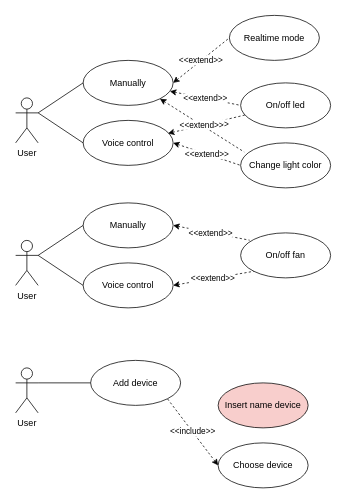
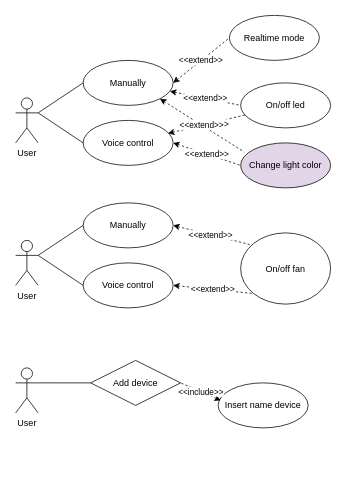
  <mxCell id="0" />
  <mxCell id="1" parent="0" />
  <mxCell id="2" value="User" style="shape=umlActor;verticalLabelPosition=bottom;verticalAlign=top;html=1;outlineConnect=0;" vertex="1" parent="1"><mxGeometry x="20" y="130" width="30" height="60" as="geometry" /></mxCell>
  <mxCell id="3" value="Manually" style="ellipse;whiteSpace=wrap;html=1;" vertex="1" parent="1"><mxGeometry x="110" y="80" width="120" height="60" as="geometry" /></mxCell>
  <mxCell id="4" value="Voice control" style="ellipse;whiteSpace=wrap;html=1;" vertex="1" parent="1"><mxGeometry x="110" y="160" width="120" height="60" as="geometry" /></mxCell>
  <mxCell id="5" value="" style="endArrow=none;html=1;rounded=0;exitX=1;exitY=0.333;exitDx=0;exitDy=0;exitPerimeter=0;entryX=0;entryY=0.5;entryDx=0;entryDy=0;" edge="1" parent="1" source="2" target="3"><mxGeometry width="50" height="50" relative="1" as="geometry"><mxPoint x="180" y="220" as="sourcePoint" /><mxPoint x="230" y="170" as="targetPoint" /></mxGeometry></mxCell>
  <mxCell id="6" value="" style="endArrow=none;html=1;rounded=0;exitX=1;exitY=0.333;exitDx=0;exitDy=0;exitPerimeter=0;entryX=0;entryY=0.5;entryDx=0;entryDy=0;" edge="1" parent="1" source="2" target="4"><mxGeometry width="50" height="50" relative="1" as="geometry"><mxPoint x="60" y="160" as="sourcePoint" /><mxPoint x="120" y="120" as="targetPoint" /></mxGeometry></mxCell>
  <mxCell id="7" value="Realtime mode" style="ellipse;whiteSpace=wrap;html=1;" vertex="1" parent="1"><mxGeometry x="305" y="20" width="120" height="60" as="geometry" /></mxCell>
  <mxCell id="8" value="&amp;lt;&amp;lt;extend&amp;gt;&amp;gt;" style="edgeStyle=none;rounded=0;orthogonalLoop=1;jettySize=auto;html=1;entryX=0;entryY=0.5;entryDx=0;entryDy=0;endArrow=none;endFill=0;dashed=1;startArrow=classic;startFill=1;exitX=1;exitY=0.5;exitDx=0;exitDy=0;" edge="1" parent="1" source="3" target="7"><mxGeometry x="-0.002" relative="1" as="geometry"><mxPoint x="240" y="200" as="sourcePoint" /><mxPoint x="160" y="160" as="targetPoint" /><mxPoint as="offset" /></mxGeometry></mxCell>
  <mxCell id="9" value="User" style="shape=umlActor;verticalLabelPosition=bottom;verticalAlign=top;html=1;outlineConnect=0;" vertex="1" parent="1"><mxGeometry x="20" y="320" width="30" height="60" as="geometry" /></mxCell>
  <mxCell id="10" value="Manually" style="ellipse;whiteSpace=wrap;html=1;" vertex="1" parent="1"><mxGeometry x="110" y="270" width="120" height="60" as="geometry" /></mxCell>
  <mxCell id="11" value="Voice control" style="ellipse;whiteSpace=wrap;html=1;" vertex="1" parent="1"><mxGeometry x="110" y="350" width="120" height="60" as="geometry" /></mxCell>
  <mxCell id="12" value="" style="endArrow=none;html=1;rounded=0;exitX=1;exitY=0.333;exitDx=0;exitDy=0;exitPerimeter=0;entryX=0;entryY=0.5;entryDx=0;entryDy=0;" edge="1" parent="1" source="9" target="10"><mxGeometry width="50" height="50" relative="1" as="geometry"><mxPoint x="180" y="410" as="sourcePoint" /><mxPoint x="230" y="360" as="targetPoint" /></mxGeometry></mxCell>
  <mxCell id="13" value="" style="endArrow=none;html=1;rounded=0;exitX=1;exitY=0.333;exitDx=0;exitDy=0;exitPerimeter=0;entryX=0;entryY=0.5;entryDx=0;entryDy=0;" edge="1" parent="1" source="9" target="11"><mxGeometry width="50" height="50" relative="1" as="geometry"><mxPoint x="60" y="350" as="sourcePoint" /><mxPoint x="120" y="310" as="targetPoint" /></mxGeometry></mxCell>
  <mxCell id="14" value="On/off led" style="ellipse;whiteSpace=wrap;html=1;" vertex="1" parent="1"><mxGeometry x="320" y="110" width="120" height="60" as="geometry" /></mxCell>
- <mxCell id="15" value="Change light color" style="ellipse;whiteSpace=wrap;html=1;" vertex="1" parent="1"><mxGeometry x="320" y="190" width="120" height="60" as="geometry" /></mxCell>
+ <mxCell id="15" value="Change light color" style="ellipse;whiteSpace=wrap;html=1;fillColor=#e1d5e7;" vertex="1" parent="1"><mxGeometry x="320" y="190" width="120" height="60" as="geometry" /></mxCell>
  <mxCell id="16" value="&amp;lt;&amp;lt;extend&amp;gt;&amp;gt;" style="edgeStyle=none;rounded=0;orthogonalLoop=1;jettySize=auto;html=1;entryX=0;entryY=0.5;entryDx=0;entryDy=0;endArrow=none;endFill=0;dashed=1;startArrow=classic;startFill=1;" edge="1" parent="1" source="3" target="14"><mxGeometry x="-0.002" relative="1" as="geometry"><mxPoint x="240" y="120" as="sourcePoint" /><mxPoint x="330" y="60" as="targetPoint" /><mxPoint as="offset" /></mxGeometry></mxCell>
  <mxCell id="17" value="&amp;lt;&amp;lt;extend&amp;gt;&amp;gt;" style="edgeStyle=none;rounded=0;orthogonalLoop=1;jettySize=auto;html=1;endArrow=none;endFill=0;dashed=1;startArrow=classic;startFill=1;exitX=0.943;exitY=0.29;exitDx=0;exitDy=0;exitPerimeter=0;" edge="1" parent="1" source="4" target="14"><mxGeometry x="-0.002" relative="1" as="geometry"><mxPoint x="250" y="130" as="sourcePoint" /><mxPoint x="340" y="70" as="targetPoint" /><mxPoint as="offset" /></mxGeometry></mxCell>
  <mxCell id="18" value="&amp;lt;&amp;lt;extend&amp;gt;&amp;gt;" style="edgeStyle=none;rounded=0;orthogonalLoop=1;jettySize=auto;html=1;entryX=0;entryY=0.5;entryDx=0;entryDy=0;endArrow=none;endFill=0;dashed=1;startArrow=classic;startFill=1;exitX=1;exitY=0.5;exitDx=0;exitDy=0;" edge="1" parent="1" source="4" target="15"><mxGeometry x="-0.009" relative="1" as="geometry"><mxPoint x="260" y="140" as="sourcePoint" /><mxPoint x="350" y="80" as="targetPoint" /><mxPoint as="offset" /></mxGeometry></mxCell>
  <mxCell id="19" value="&amp;lt;&amp;lt;extend&amp;gt;&amp;gt;" style="edgeStyle=none;rounded=0;orthogonalLoop=1;jettySize=auto;html=1;entryX=0.04;entryY=0.203;entryDx=0;entryDy=0;endArrow=none;endFill=0;dashed=1;startArrow=classic;startFill=1;exitX=1;exitY=1;exitDx=0;exitDy=0;entryPerimeter=0;" edge="1" parent="1" source="3" target="15"><mxGeometry x="-0.002" relative="1" as="geometry"><mxPoint x="270" y="150" as="sourcePoint" /><mxPoint x="360" y="90" as="targetPoint" /><mxPoint as="offset" /></mxGeometry></mxCell>
- <mxCell id="20" value="On/off fan" style="ellipse;whiteSpace=wrap;html=1;" vertex="1" parent="1"><mxGeometry x="320" y="310" width="120" height="60" as="geometry" /></mxCell>
+ <mxCell id="20" value="On/off fan" style="ellipse;whiteSpace=wrap;html=1;" vertex="1" parent="1"><mxGeometry x="320" y="310" width="120" height="95" as="geometry" /></mxCell>
  <mxCell id="21" value="&amp;lt;&amp;lt;extend&amp;gt;&amp;gt;" style="edgeStyle=none;rounded=0;orthogonalLoop=1;jettySize=auto;html=1;entryX=0.1;entryY=0.163;entryDx=0;entryDy=0;endArrow=none;endFill=0;dashed=1;startArrow=classic;startFill=1;exitX=1;exitY=0.5;exitDx=0;exitDy=0;entryPerimeter=0;" edge="1" parent="1" source="10" target="20"><mxGeometry x="-0.009" relative="1" as="geometry"><mxPoint x="240" y="200" as="sourcePoint" /><mxPoint x="330" y="230" as="targetPoint" /><mxPoint as="offset" /></mxGeometry></mxCell>
  <mxCell id="22" value="&amp;lt;&amp;lt;extend&amp;gt;&amp;gt;" style="edgeStyle=none;rounded=0;orthogonalLoop=1;jettySize=auto;html=1;entryX=0;entryY=1;entryDx=0;entryDy=0;endArrow=none;endFill=0;dashed=1;startArrow=classic;startFill=1;exitX=1;exitY=0.5;exitDx=0;exitDy=0;" edge="1" parent="1" source="11" target="20"><mxGeometry x="-0.009" relative="1" as="geometry"><mxPoint x="250" y="210" as="sourcePoint" /><mxPoint x="340" y="240" as="targetPoint" /><mxPoint as="offset" /></mxGeometry></mxCell>
  <mxCell id="23" value="User" style="shape=umlActor;verticalLabelPosition=bottom;verticalAlign=top;html=1;outlineConnect=0;" vertex="1" parent="1"><mxGeometry x="20" y="490" width="30" height="60" as="geometry" /></mxCell>
- <mxCell id="24" value="Add device" style="ellipse;whiteSpace=wrap;html=1;" vertex="1" parent="1"><mxGeometry x="120" y="480" width="120" height="60" as="geometry" /></mxCell>
+ <mxCell id="24" value="Add device" style="rhombus;whiteSpace=wrap;html=1;" vertex="1" parent="1"><mxGeometry x="120" y="480" width="120" height="60" as="geometry" /></mxCell>
  <mxCell id="25" value="" style="endArrow=none;html=1;rounded=0;exitX=1;exitY=0.333;exitDx=0;exitDy=0;exitPerimeter=0;entryX=0;entryY=0.5;entryDx=0;entryDy=0;" edge="1" parent="1" source="23" target="24"><mxGeometry width="50" height="50" relative="1" as="geometry"><mxPoint x="180" y="580" as="sourcePoint" /><mxPoint x="230" y="530" as="targetPoint" /></mxGeometry></mxCell>
- <mxCell id="26" value="Insert name device" style="ellipse;whiteSpace=wrap;html=1;fillColor=#f8cecc;" vertex="1" parent="1"><mxGeometry x="290" y="510" width="120" height="60" as="geometry" /></mxCell>
- <mxCell id="27" value="Choose device" style="ellipse;whiteSpace=wrap;html=1;" vertex="1" parent="1"><mxGeometry x="290" y="590" width="120" height="60" as="geometry" /></mxCell>
- <mxCell id="29" value="&amp;lt;&amp;lt;include&amp;gt;&amp;gt;" style="edgeStyle=none;rounded=0;orthogonalLoop=1;jettySize=auto;html=1;entryX=1;entryY=1;entryDx=0;entryDy=0;endArrow=none;endFill=0;dashed=1;exitX=0;exitY=0.5;exitDx=0;exitDy=0;startArrow=classic;startFill=1;" edge="1" parent="1" source="27" target="24"><mxGeometry relative="1" as="geometry"><mxPoint x="232" y="499" as="sourcePoint" /><mxPoint x="300" y="470" as="targetPoint" /></mxGeometry></mxCell>
+ <mxCell id="26" value="Insert name device" style="ellipse;whiteSpace=wrap;html=1;" vertex="1" parent="1"><mxGeometry x="290" y="510" width="120" height="60" as="geometry" /></mxCell>
+ <mxCell id="28" value="&amp;lt;&amp;lt;include&amp;gt;&amp;gt;" style="edgeStyle=none;rounded=0;orthogonalLoop=1;jettySize=auto;html=1;entryX=1;entryY=0.5;entryDx=0;entryDy=0;endArrow=none;endFill=0;dashed=1;exitX=0.03;exitY=0.39;exitDx=0;exitDy=0;startArrow=classic;startFill=1;exitPerimeter=0;" edge="1" parent="1" source="26" target="24"><mxGeometry relative="1" as="geometry"><mxPoint x="222" y="489" as="sourcePoint" /><mxPoint x="290" y="460" as="targetPoint" /></mxGeometry></mxCell>
